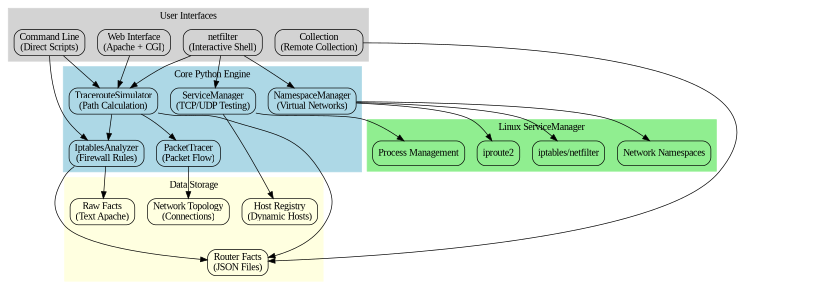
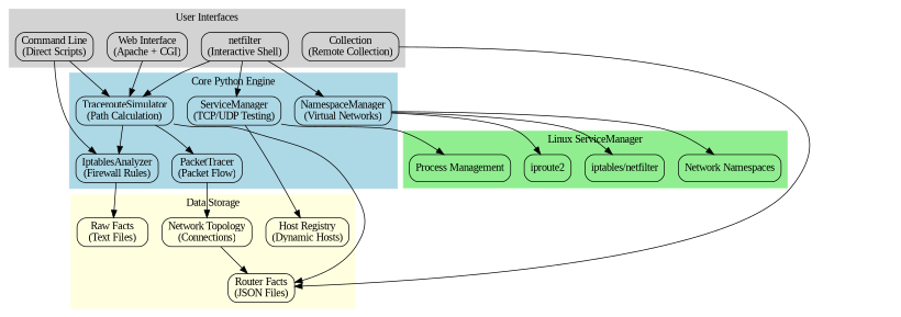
  digraph {
    fontname="Liberation Serif"
    rankdir=TB
    node [fontname="Liberation Serif" shape=box style=rounded]
    edge [fontname="Liberation Serif"]
    n1 [label="Web Interface\n(Apache + CGI)"]
    n2 [label="netfilter\n(Interactive Shell)"]
    n3 [label="Command Line\n(Direct Scripts)"]
    n4 [label="Collection\n(Remote Collection)"]
    n5 [label="TracerouteSimulator\n(Path Calculation)"]
    n6 [label="IptablesAnalyzer\n(Firewall Rules)"]
    n7 [label="NamespaceManager\n(Virtual Networks)"]
    n8 [label="ServiceManager\n(TCP/UDP Testing)"]
    n9 [label="PacketTracer\n(Packet Flow)"]
    n10 [label="Router Facts\n(JSON Files)"]
-   n11 [label="Raw Facts\n(Text Apache)"]
+   n11 [label="Raw Facts\n(Text Files)"]
    n12 [label="Network Topology\n(Connections)"]
    n13 [label="Host Registry\n(Dynamic Hosts)"]
    n14 [label="Network Namespaces"]
    n15 [label="iptables/netfilter"]
    n16 [label=iproute2]
    n17 [label="Process Management"]
    subgraph cluster_1 {
      color=lightgrey
      label="User Interfaces"
      style=filled
      n1
      n2
      n3
      n4
    }
    subgraph cluster_2 {
      color=lightblue
      label="Core Python Engine"
      style=filled
      n5
      n6
      n7
      n8
      n9
    }
    subgraph cluster_3 {
      color=lightyellow
      label="Data Storage"
      style=filled
      n10
      n11
      n12
      n13
    }
    subgraph cluster_4 {
      color=lightgreen
      label="Linux ServiceManager"
      style=filled
      n14
      n15
      n16
      n17
    }
    n1 -> n5
    n2 -> n5
    n2 -> n7
    n2 -> n8
    n3 -> n5
    n3 -> n6
    n4 -> n10
    n5 -> n6
    n5 -> n9
    n5 -> n10
-   n6 -> n10
+   n12 -> n10
    n6 -> n11
    n7 -> n14
    n7 -> n15
    n7 -> n16
    n8 -> n13
    n8 -> n17
    n9 -> n12
  }
